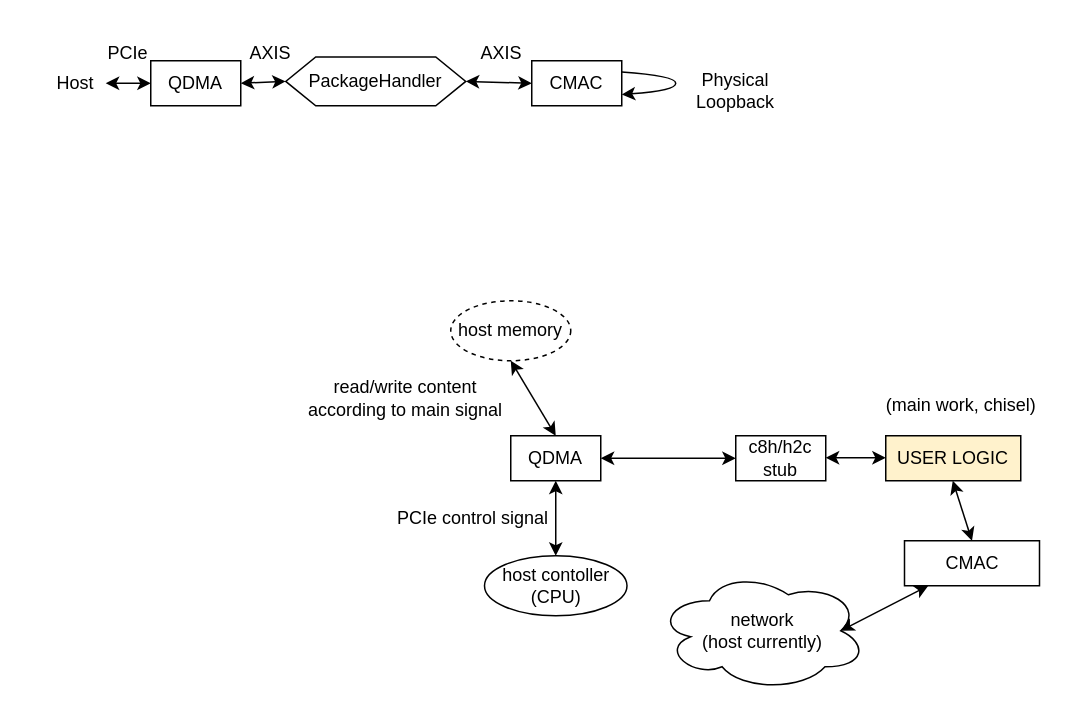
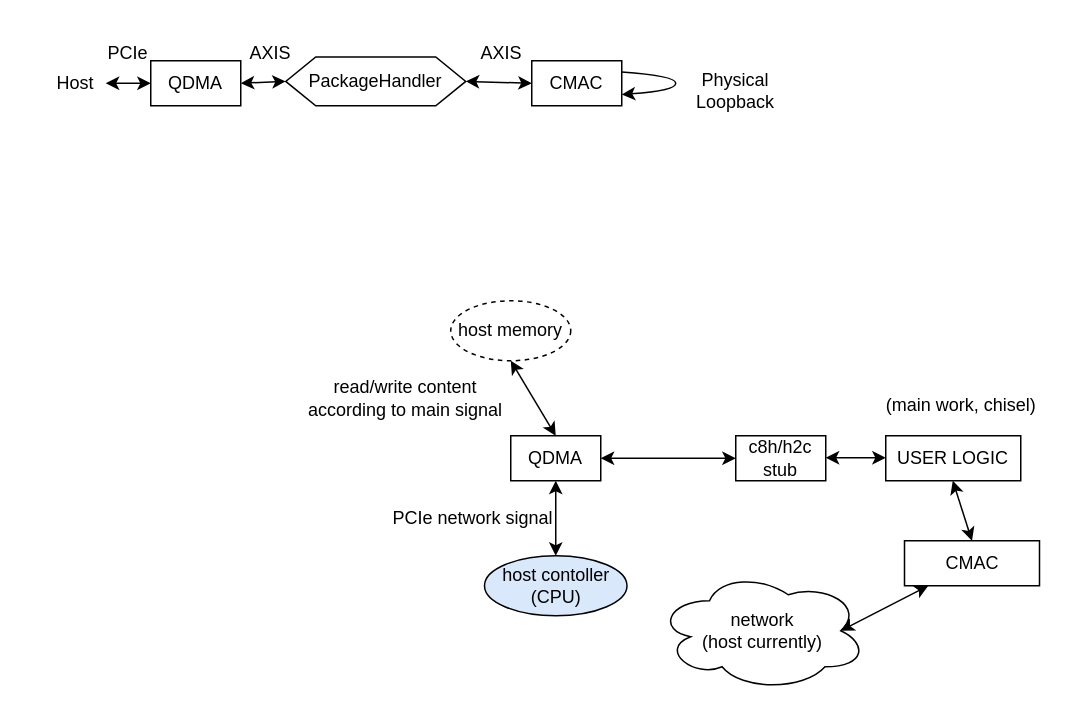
  <mxCell id="0" />
  <mxCell id="1" parent="0" />
  <mxCell id="2" value="" style="endArrow=classic;startArrow=classic;html=1;rounded=0;exitX=0.5;exitY=0;exitDx=0;exitDy=0;" parent="1" edge="1"><mxGeometry width="50" height="50" relative="1" as="geometry"><mxPoint x="370" y="370" as="sourcePoint" /><mxPoint x="370" y="320" as="targetPoint" /></mxGeometry></mxCell>
  <mxCell id="3" value="QDMA" style="rounded=0;whiteSpace=wrap;html=1;" parent="1" vertex="1"><mxGeometry x="340" y="290" width="60" height="30" as="geometry" /></mxCell>
- <mxCell id="4" value="PCIe control signal" style="text;html=1;strokeColor=none;fillColor=none;align=center;verticalAlign=middle;whiteSpace=wrap;rounded=0;" parent="1" vertex="1"><mxGeometry x="260" y="340" width="110" height="10" as="geometry" /></mxCell>
+ <mxCell id="4" value="PCIe network signal" style="text;html=1;strokeColor=none;fillColor=none;align=center;verticalAlign=middle;whiteSpace=wrap;rounded=0;" parent="1" vertex="1"><mxGeometry x="260" y="340" width="110" height="10" as="geometry" /></mxCell>
  <mxCell id="5" value="" style="endArrow=classic;startArrow=classic;html=1;rounded=0;entryX=0.5;entryY=1;entryDx=0;entryDy=0;exitX=0.5;exitY=0;exitDx=0;exitDy=0;" parent="1" source="3" target="13" edge="1"><mxGeometry width="50" height="50" relative="1" as="geometry"><mxPoint x="350" y="300" as="sourcePoint" /><mxPoint x="335" y="230" as="targetPoint" /></mxGeometry></mxCell>
  <mxCell id="6" value="read/write content &lt;br&gt;according to main signal" style="text;html=1;strokeColor=none;fillColor=none;align=center;verticalAlign=middle;whiteSpace=wrap;rounded=0;" parent="1" vertex="1"><mxGeometry x="190" y="250" width="160" height="30" as="geometry" /></mxCell>
  <mxCell id="7" value="" style="endArrow=classic;startArrow=classic;html=1;rounded=0;exitX=1;exitY=0.5;exitDx=0;exitDy=0;entryX=0;entryY=0.5;entryDx=0;entryDy=0;" parent="1" source="3" target="8" edge="1"><mxGeometry width="50" height="50" relative="1" as="geometry"><mxPoint x="410" y="330" as="sourcePoint" /><mxPoint x="440" y="305" as="targetPoint" /></mxGeometry></mxCell>
  <mxCell id="8" value="c8h/h2c stub" style="rounded=0;whiteSpace=wrap;html=1;" parent="1" vertex="1"><mxGeometry x="490" y="290" width="60" height="30" as="geometry" /></mxCell>
  <mxCell id="9" value="" style="endArrow=classic;startArrow=classic;html=1;rounded=0;exitX=1;exitY=0.5;exitDx=0;exitDy=0;" parent="1" edge="1"><mxGeometry width="50" height="50" relative="1" as="geometry"><mxPoint x="550" y="304.66" as="sourcePoint" /><mxPoint x="590" y="304.66" as="targetPoint" /></mxGeometry></mxCell>
- <mxCell id="10" value="USER LOGIC" style="rounded=0;whiteSpace=wrap;html=1;fillColor=#fff2cc;" parent="1" vertex="1"><mxGeometry x="590" y="290" width="90" height="30" as="geometry" /></mxCell>
+ <mxCell id="10" value="USER LOGIC" style="rounded=0;whiteSpace=wrap;html=1;" parent="1" vertex="1"><mxGeometry x="590" y="290" width="90" height="30" as="geometry" /></mxCell>
  <mxCell id="11" value="" style="endArrow=classic;startArrow=classic;html=1;rounded=0;exitX=0.5;exitY=0;exitDx=0;exitDy=0;" parent="1" source="14" edge="1"><mxGeometry width="50" height="50" relative="1" as="geometry"><mxPoint x="634.66" y="370" as="sourcePoint" /><mxPoint x="634.66" y="320" as="targetPoint" /></mxGeometry></mxCell>
  <mxCell id="12" value="(main work, chisel)" style="text;html=1;strokeColor=none;fillColor=none;align=center;verticalAlign=middle;whiteSpace=wrap;rounded=0;" parent="1" vertex="1"><mxGeometry x="582.5" y="260" width="115" height="20" as="geometry" /></mxCell>
  <mxCell id="13" value="&lt;span style=&quot;&quot;&gt;host memory&lt;/span&gt;" style="ellipse;whiteSpace=wrap;html=1;dashed=1;" parent="1" vertex="1"><mxGeometry x="300" y="200" width="80" height="40" as="geometry" /></mxCell>
  <mxCell id="14" value="CMAC" style="rounded=0;whiteSpace=wrap;html=1;" parent="1" vertex="1"><mxGeometry x="602.5" y="360" width="90" height="30" as="geometry" /></mxCell>
  <mxCell id="15" value="network&lt;br&gt;(host currently)" style="ellipse;shape=cloud;whiteSpace=wrap;html=1;" parent="1" vertex="1"><mxGeometry x="437.5" y="380" width="140" height="80" as="geometry" /></mxCell>
- <mxCell id="16" value="&lt;span style=&quot;&quot;&gt;host contoller&lt;br&gt;(CPU)&lt;br&gt;&lt;/span&gt;" style="ellipse;whiteSpace=wrap;html=1;" parent="1" vertex="1"><mxGeometry x="322.5" y="370" width="95" height="40" as="geometry" /></mxCell>
+ <mxCell id="16" value="&lt;span style=&quot;&quot;&gt;host contoller&lt;br&gt;(CPU)&lt;br&gt;&lt;/span&gt;" style="ellipse;whiteSpace=wrap;html=1;fillColor=#dae8fc;" parent="1" vertex="1"><mxGeometry x="322.5" y="370" width="95" height="40" as="geometry" /></mxCell>
  <mxCell id="17" value="" style="endArrow=classic;startArrow=classic;html=1;rounded=0;entryX=0.875;entryY=0.5;entryDx=0;entryDy=0;entryPerimeter=0;" parent="1" source="14" target="15" edge="1"><mxGeometry width="50" height="50" relative="1" as="geometry"><mxPoint x="600" y="375" as="sourcePoint" /><mxPoint x="644.66" y="330" as="targetPoint" /></mxGeometry></mxCell>
  <mxCell id="18" value="QDMA" style="rounded=0;whiteSpace=wrap;html=1;" vertex="1" parent="1"><mxGeometry x="100" y="40" width="60" height="30" as="geometry" /></mxCell>
  <mxCell id="19" value="PackageHandler" style="shape=hexagon;perimeter=hexagonPerimeter2;whiteSpace=wrap;html=1;fixedSize=1;" vertex="1" parent="1"><mxGeometry x="190" y="37.5" width="120" height="32.5" as="geometry" /></mxCell>
  <mxCell id="20" value="CMAC" style="rounded=0;whiteSpace=wrap;html=1;" vertex="1" parent="1"><mxGeometry x="354" y="40" width="60" height="30" as="geometry" /></mxCell>
  <mxCell id="21" value="" style="endArrow=classic;startArrow=classic;html=1;rounded=0;entryX=0;entryY=0.5;entryDx=0;entryDy=0;" edge="1" parent="1" target="18"><mxGeometry width="50" height="50" relative="1" as="geometry"><mxPoint x="70" y="55" as="sourcePoint" /><mxPoint x="100" y="80" as="targetPoint" /></mxGeometry></mxCell>
  <mxCell id="22" value="PCIe" style="text;html=1;strokeColor=none;fillColor=none;align=center;verticalAlign=middle;whiteSpace=wrap;rounded=0;" vertex="1" parent="1"><mxGeometry x="60" y="20" width="50" height="30" as="geometry" /></mxCell>
  <mxCell id="23" value="" style="endArrow=classic;startArrow=classic;html=1;rounded=0;entryX=0;entryY=0.5;entryDx=0;entryDy=0;exitX=1;exitY=0.5;exitDx=0;exitDy=0;" edge="1" parent="1" source="18" target="19"><mxGeometry width="50" height="50" relative="1" as="geometry"><mxPoint x="190" y="180" as="sourcePoint" /><mxPoint x="240" y="130" as="targetPoint" /></mxGeometry></mxCell>
  <mxCell id="24" value="AXIS" style="text;html=1;strokeColor=none;fillColor=none;align=center;verticalAlign=middle;whiteSpace=wrap;rounded=0;" vertex="1" parent="1"><mxGeometry x="160" y="20" width="40" height="30" as="geometry" /></mxCell>
  <mxCell id="25" value="AXIS" style="text;html=1;strokeColor=none;fillColor=none;align=center;verticalAlign=middle;whiteSpace=wrap;rounded=0;" vertex="1" parent="1"><mxGeometry x="314" y="20" width="40" height="30" as="geometry" /></mxCell>
  <mxCell id="26" value="" style="endArrow=classic;startArrow=classic;html=1;rounded=0;entryX=0;entryY=0.5;entryDx=0;entryDy=0;exitX=1;exitY=0.5;exitDx=0;exitDy=0;" edge="1" parent="1" source="19" target="20"><mxGeometry width="50" height="50" relative="1" as="geometry"><mxPoint x="170" y="65" as="sourcePoint" /><mxPoint x="200" y="63.75" as="targetPoint" /><Array as="points" /></mxGeometry></mxCell>
  <mxCell id="27" value="" style="curved=1;endArrow=classic;html=1;rounded=0;exitX=1;exitY=0.25;exitDx=0;exitDy=0;entryX=1;entryY=0.75;entryDx=0;entryDy=0;" edge="1" parent="1" source="20" target="20"><mxGeometry width="50" height="50" relative="1" as="geometry"><mxPoint x="430" y="150" as="sourcePoint" /><mxPoint x="480" y="100" as="targetPoint" /><Array as="points"><mxPoint x="450" y="50" /><mxPoint x="450" y="60" /></Array></mxGeometry></mxCell>
  <mxCell id="28" value="Physical Loopback" style="text;html=1;strokeColor=none;fillColor=none;align=center;verticalAlign=middle;whiteSpace=wrap;rounded=0;" vertex="1" parent="1"><mxGeometry x="460" y="45" width="60" height="30" as="geometry" /></mxCell>
  <mxCell id="29" value="Host" style="text;html=1;strokeColor=none;fillColor=none;align=center;verticalAlign=middle;whiteSpace=wrap;rounded=0;" vertex="1" parent="1"><mxGeometry x="20" y="40" width="60" height="30" as="geometry" /></mxCell>
